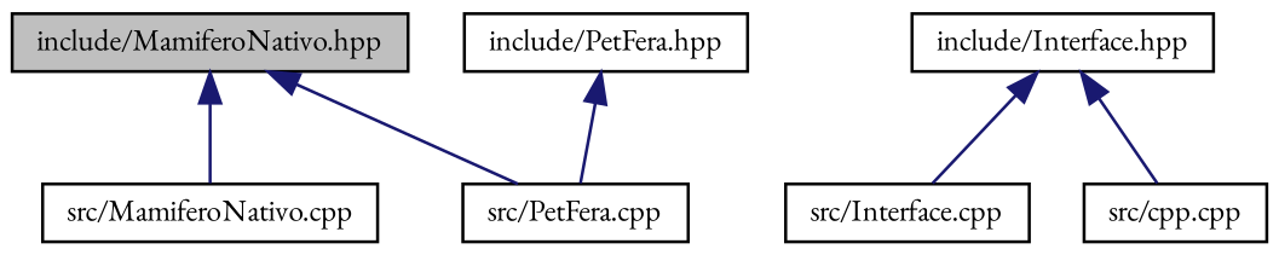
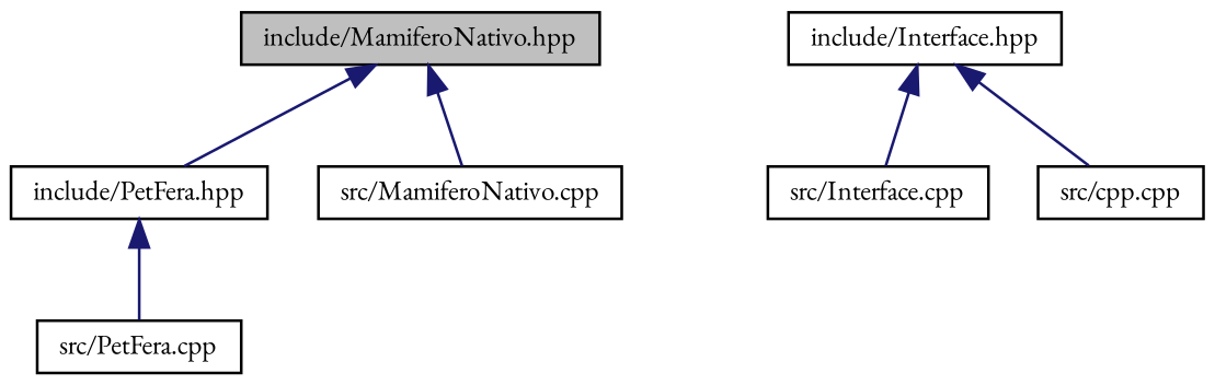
  digraph {
    fontname="EB Garamond"
    node [color=black fillcolor=white fontname="EB Garamond" fontsize=10 shape=record style=filled]
    edge [color=midnightblue dir=back fontname="EB Garamond" fontsize=10 labelfontname=Helvetica labelfontsize=10 style=solid]
    n1 [fillcolor=grey75 fontcolor=black height=0.2 label="include/MamiferoNativo.hpp" width=0.4]
    n2 [height=0.2 label="include/PetFera.hpp" width=0.4]
    n3 [height=0.2 label="src/MamiferoNativo.cpp" width=0.4]
    n4 [height=0.2 label="src/PetFera.cpp" width=0.4]
    n5 [height=0.2 label="include/Interface.hpp" width=0.4]
    n6 [height=0.2 label="src/Interface.cpp" width=0.4]
    n7 [height=0.2 label="src/cpp.cpp" width=0.4]
-   n1 -> n4
+   n1 -> n2
    n1 -> n3
    n2 -> n4
    n5 -> n6
    n5 -> n7
  }
